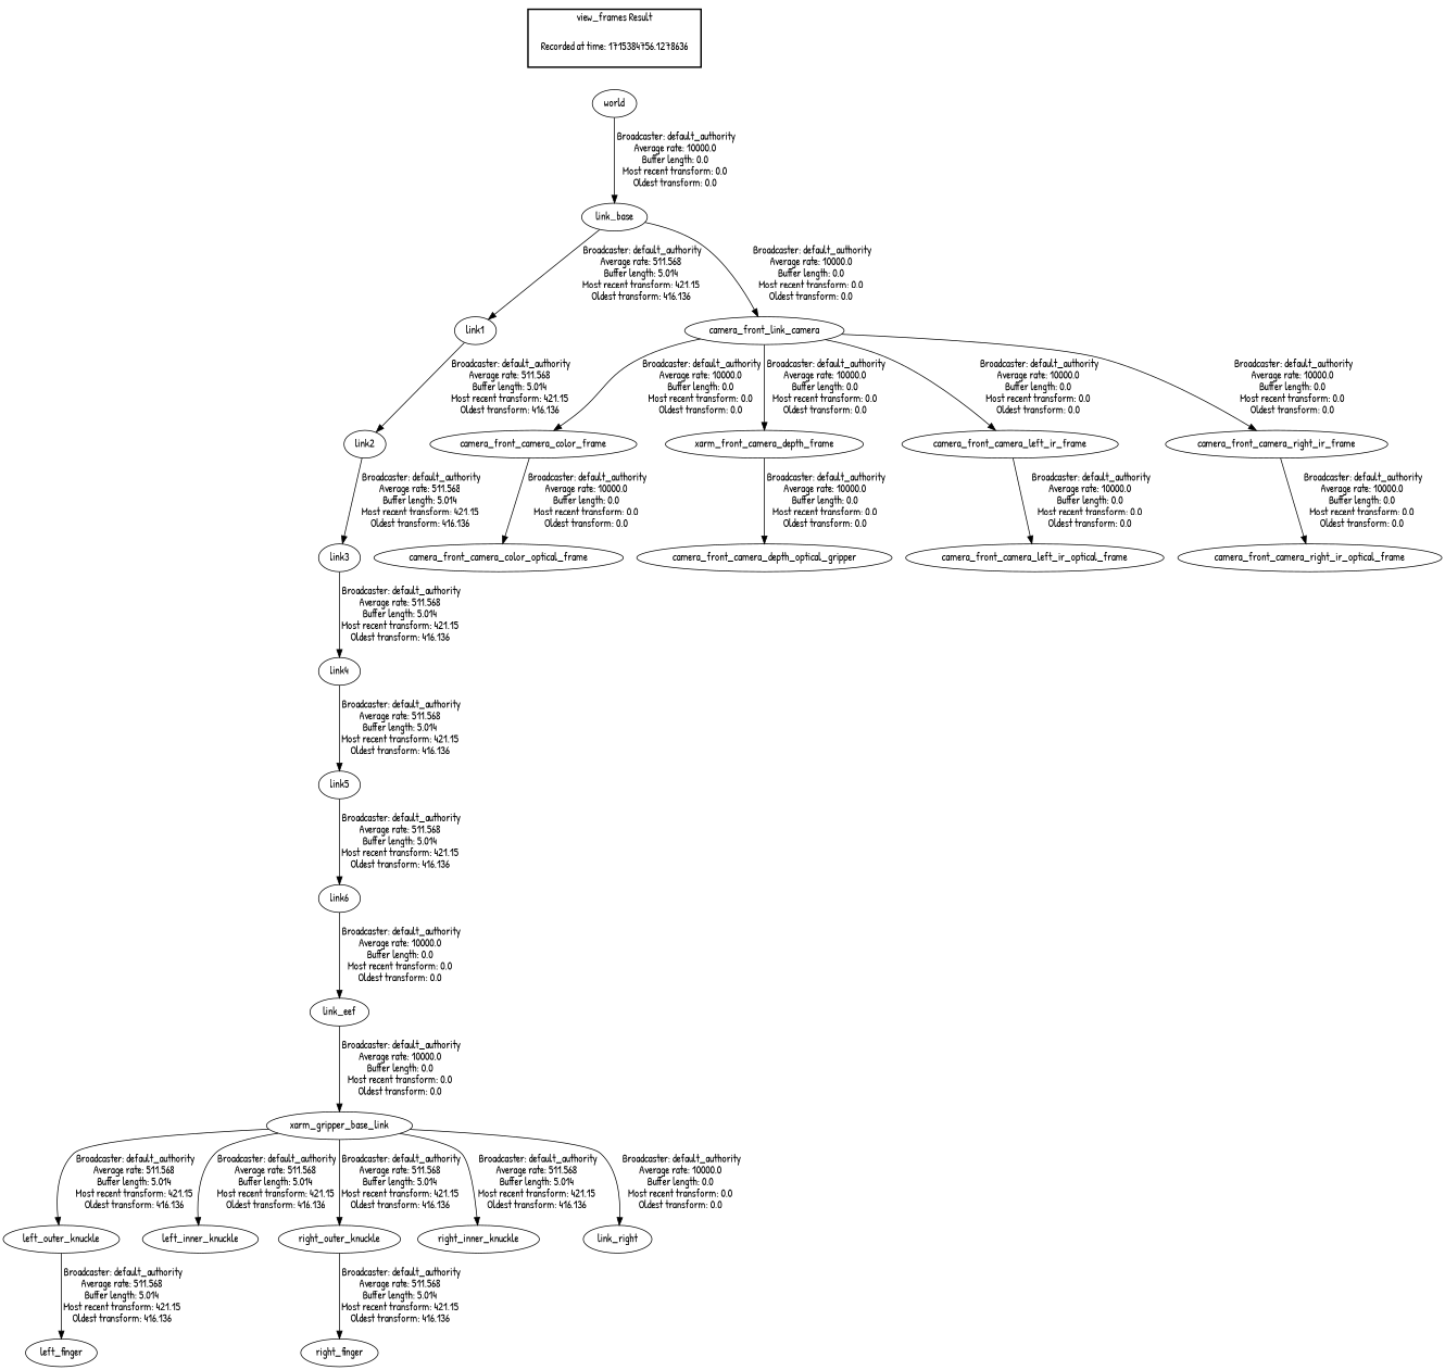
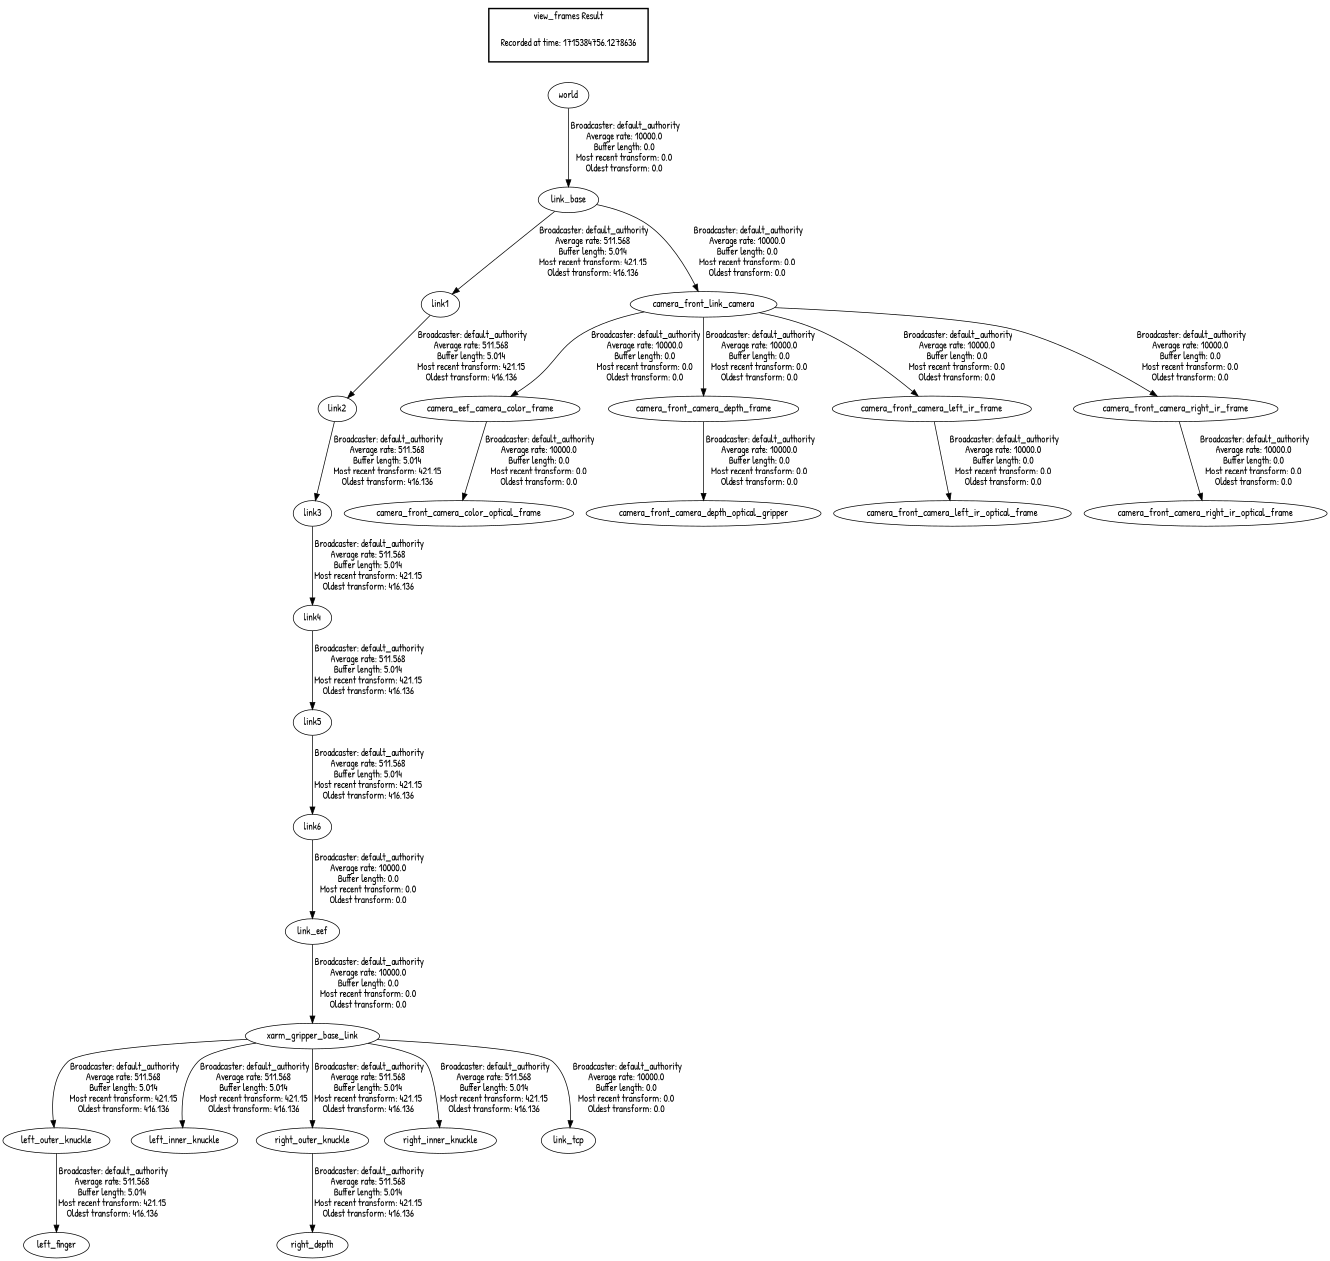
  digraph {
    fontname="Patrick Hand"
    node [fontname="Patrick Hand"]
    edge [fontname="Patrick Hand"]
    "Recorded at time: 1715384756.1278636" [shape=plaintext]
    world
    xarm_gripper_base_link
    left_outer_knuckle
    left_inner_knuckle
    right_outer_knuckle
    right_inner_knuckle
-   link_tcp [label=link_right]
+   link_tcp
    left_finger
-   right_finger
+   right_finger [label=right_depth]
    link_eef
    link_base
    link1
    camera_front_link_camera
    link2
-   camera_front_camera_color_frame
-   camera_front_camera_depth_frame [label=xarm_front_camera_depth_frame]
+   camera_front_camera_color_frame [label=camera_eef_camera_color_frame]
+   camera_front_camera_depth_frame
    camera_front_camera_left_ir_frame
    camera_front_camera_right_ir_frame
    link3
    link4
    link5
    link6
    camera_front_camera_color_optical_frame
    n25 [label=camera_front_camera_depth_optical_gripper]
    camera_front_camera_left_ir_optical_frame
    camera_front_camera_right_ir_optical_frame
    subgraph cluster_1 {
      color=black
      label="view_frames Result"
      style=bold
      "Recorded at time: 1715384756.1278636"
    }
    "Recorded at time: 1715384756.1278636" -> world [style=invis]
    world -> link_base [label=" Broadcaster: default_authority\nAverage rate: 10000.0\nBuffer length: 0.0\nMost recent transform: 0.0\nOldest transform: 0.0\n"]
    xarm_gripper_base_link -> left_outer_knuckle [label=" Broadcaster: default_authority\nAverage rate: 511.568\nBuffer length: 5.014\nMost recent transform: 421.15\nOldest transform: 416.136\n"]
    xarm_gripper_base_link -> left_inner_knuckle [label=" Broadcaster: default_authority\nAverage rate: 511.568\nBuffer length: 5.014\nMost recent transform: 421.15\nOldest transform: 416.136\n"]
    xarm_gripper_base_link -> right_outer_knuckle [label=" Broadcaster: default_authority\nAverage rate: 511.568\nBuffer length: 5.014\nMost recent transform: 421.15\nOldest transform: 416.136\n"]
    xarm_gripper_base_link -> right_inner_knuckle [label=" Broadcaster: default_authority\nAverage rate: 511.568\nBuffer length: 5.014\nMost recent transform: 421.15\nOldest transform: 416.136\n"]
    xarm_gripper_base_link -> link_tcp [label=" Broadcaster: default_authority\nAverage rate: 10000.0\nBuffer length: 0.0\nMost recent transform: 0.0\nOldest transform: 0.0\n"]
    left_outer_knuckle -> left_finger [label=" Broadcaster: default_authority\nAverage rate: 511.568\nBuffer length: 5.014\nMost recent transform: 421.15\nOldest transform: 416.136\n"]
    right_outer_knuckle -> right_finger [label=" Broadcaster: default_authority\nAverage rate: 511.568\nBuffer length: 5.014\nMost recent transform: 421.15\nOldest transform: 416.136\n"]
    link_eef -> xarm_gripper_base_link [label=" Broadcaster: default_authority\nAverage rate: 10000.0\nBuffer length: 0.0\nMost recent transform: 0.0\nOldest transform: 0.0\n"]
    link_base -> link1 [label=" Broadcaster: default_authority\nAverage rate: 511.568\nBuffer length: 5.014\nMost recent transform: 421.15\nOldest transform: 416.136\n"]
    link_base -> camera_front_link_camera [label=" Broadcaster: default_authority\nAverage rate: 10000.0\nBuffer length: 0.0\nMost recent transform: 0.0\nOldest transform: 0.0\n"]
    link1 -> link2 [label=" Broadcaster: default_authority\nAverage rate: 511.568\nBuffer length: 5.014\nMost recent transform: 421.15\nOldest transform: 416.136\n"]
    camera_front_link_camera -> camera_front_camera_color_frame [label=" Broadcaster: default_authority\nAverage rate: 10000.0\nBuffer length: 0.0\nMost recent transform: 0.0\nOldest transform: 0.0\n"]
    camera_front_link_camera -> camera_front_camera_depth_frame [label=" Broadcaster: default_authority\nAverage rate: 10000.0\nBuffer length: 0.0\nMost recent transform: 0.0\nOldest transform: 0.0\n"]
    camera_front_link_camera -> camera_front_camera_left_ir_frame [label=" Broadcaster: default_authority\nAverage rate: 10000.0\nBuffer length: 0.0\nMost recent transform: 0.0\nOldest transform: 0.0\n"]
    camera_front_link_camera -> camera_front_camera_right_ir_frame [label=" Broadcaster: default_authority\nAverage rate: 10000.0\nBuffer length: 0.0\nMost recent transform: 0.0\nOldest transform: 0.0\n"]
    link2 -> link3 [label=" Broadcaster: default_authority\nAverage rate: 511.568\nBuffer length: 5.014\nMost recent transform: 421.15\nOldest transform: 416.136\n"]
    camera_front_camera_color_frame -> camera_front_camera_color_optical_frame [label=" Broadcaster: default_authority\nAverage rate: 10000.0\nBuffer length: 0.0\nMost recent transform: 0.0\nOldest transform: 0.0\n"]
    camera_front_camera_depth_frame -> n25 [label=" Broadcaster: default_authority\nAverage rate: 10000.0\nBuffer length: 0.0\nMost recent transform: 0.0\nOldest transform: 0.0\n"]
    camera_front_camera_left_ir_frame -> camera_front_camera_left_ir_optical_frame [label=" Broadcaster: default_authority\nAverage rate: 10000.0\nBuffer length: 0.0\nMost recent transform: 0.0\nOldest transform: 0.0\n"]
    camera_front_camera_right_ir_frame -> camera_front_camera_right_ir_optical_frame [label=" Broadcaster: default_authority\nAverage rate: 10000.0\nBuffer length: 0.0\nMost recent transform: 0.0\nOldest transform: 0.0\n"]
    link3 -> link4 [label=" Broadcaster: default_authority\nAverage rate: 511.568\nBuffer length: 5.014\nMost recent transform: 421.15\nOldest transform: 416.136\n"]
    link4 -> link5 [label=" Broadcaster: default_authority\nAverage rate: 511.568\nBuffer length: 5.014\nMost recent transform: 421.15\nOldest transform: 416.136\n"]
    link5 -> link6 [label=" Broadcaster: default_authority\nAverage rate: 511.568\nBuffer length: 5.014\nMost recent transform: 421.15\nOldest transform: 416.136\n"]
    link6 -> link_eef [label=" Broadcaster: default_authority\nAverage rate: 10000.0\nBuffer length: 0.0\nMost recent transform: 0.0\nOldest transform: 0.0\n"]
  }
